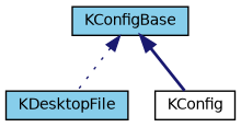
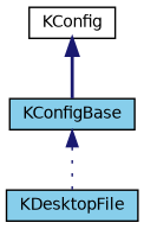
  digraph {
    node [color=black fillcolor=skyblue fontname=Helvetica fontsize=10 shape=record style=filled]
    edge [color=midnightblue dir=back fontname=Helvetica fontsize=10 labelfontname=Helvetica labelfontsize=10]
    n1 [fontcolor=black height=0.2 label=KDesktopFile width=0.4]
    n2 [fillcolor=white height=0.2 label=KConfig width=0.4]
    n3 [height=0.2 label=KConfigBase width=0.4]
    n3 -> n1 [style=dotted]
-   n3 -> n2 [style=bold]
+   n2 -> n3 [style=bold]
  }
